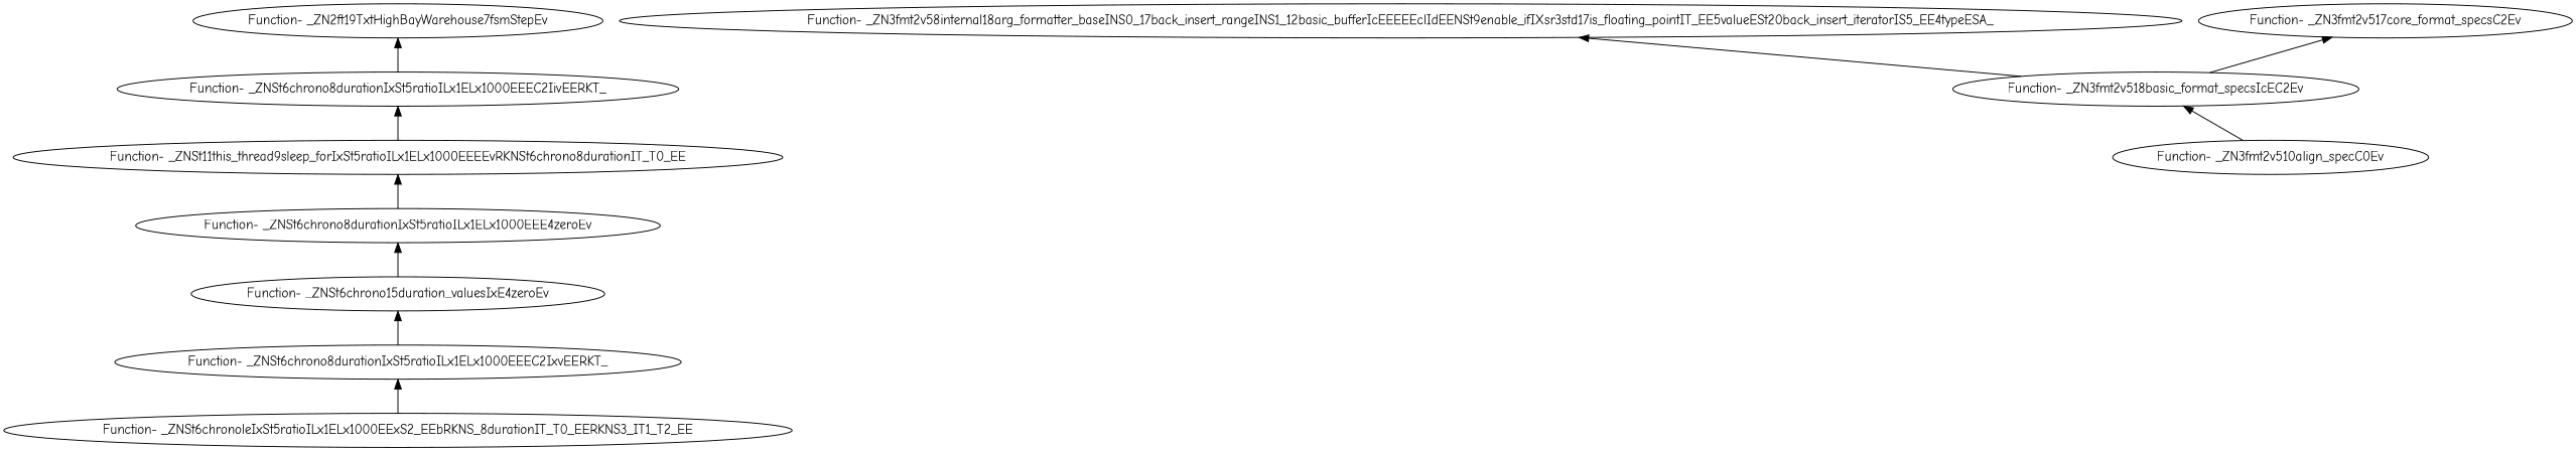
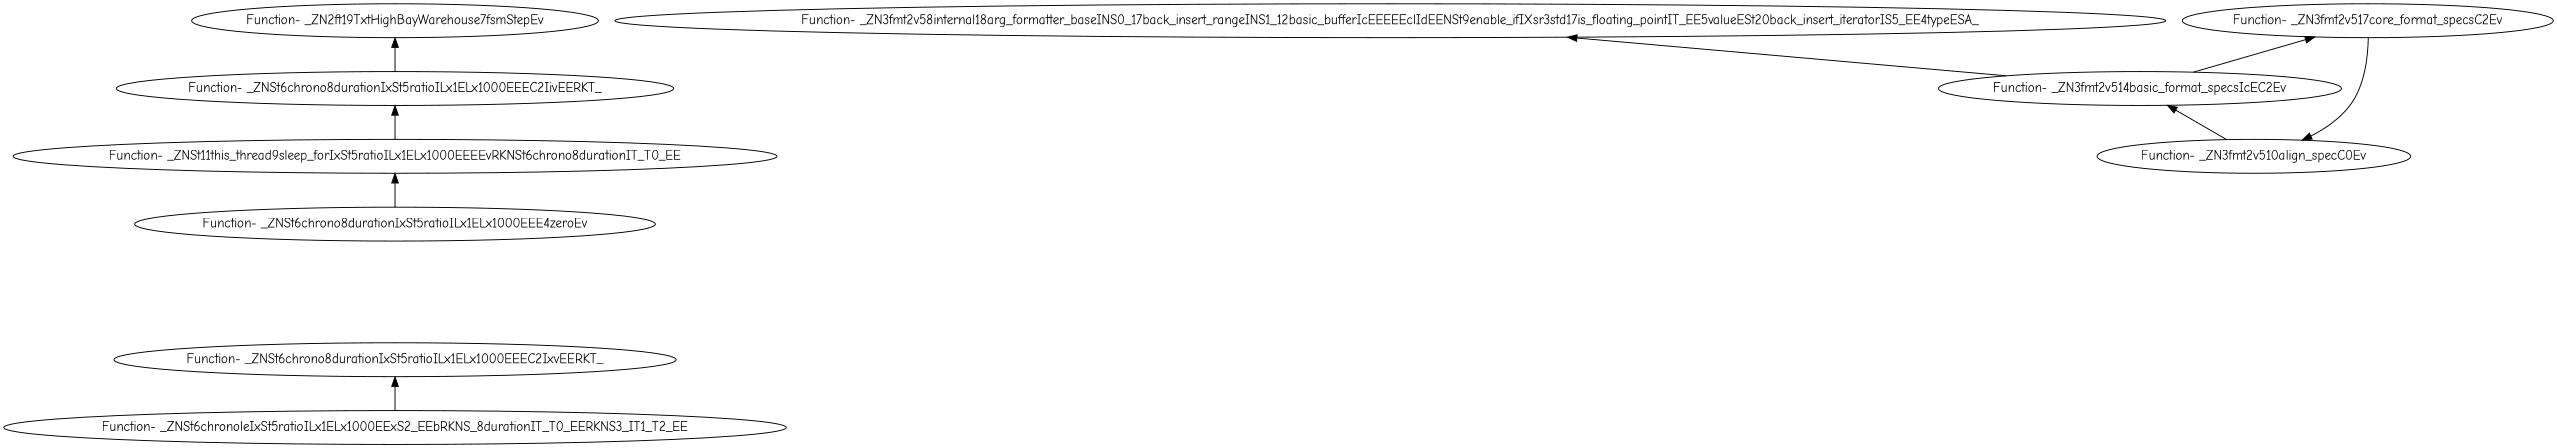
  digraph {
    fontname="Comic Neue"
    node [fontname="Comic Neue"]
    edge [dir=back fontname="Comic Neue"]
    "Function- _ZNSt6chrono8durationIxSt5ratioILx1ELx1000EEEC2IxvEERKT_"
    "Function- _ZNSt6chronoleIxSt5ratioILx1ELx1000EExS2_EEbRKNS_8durationIT_T0_EERKNS3_IT1_T2_EE"
-   "Function- _ZNSt6chrono15duration_valuesIxE4zeroEv"
    "Function- _ZNSt6chrono8durationIxSt5ratioILx1ELx1000EEE4zeroEv"
    "Function- _ZNSt11this_thread9sleep_forIxSt5ratioILx1ELx1000EEEEvRKNSt6chrono8durationIT_T0_EE"
    "Function- _ZNSt6chrono8durationIxSt5ratioILx1ELx1000EEEC2IivEERKT_"
    "Function- _ZN2ft19TxtHighBayWarehouse7fsmStepEv"
    "Function- _ZN3fmt2v517core_format_specsC2Ev"
-   "Function- _ZN3fmt2v518basic_format_specsIcEC2Ev"
+   "Function- _ZN3fmt2v518basic_format_specsIcEC2Ev" [label="Function- _ZN3fmt2v514basic_format_specsIcEC2Ev"]
    n10 [label="Function- _ZN3fmt2v510align_specC0Ev"]
    "Function- _ZN3fmt2v58internal18arg_formatter_baseINS0_17back_insert_rangeINS1_12basic_bufferIcEEEEEclIdEENSt9enable_ifIXsr3std17is_floating_pointIT_EE5valueESt20back_insert_iteratorIS5_EE4typeESA_"
    "Function- _ZNSt6chrono8durationIxSt5ratioILx1ELx1000EEEC2IxvEERKT_" -> "Function- _ZNSt6chronoleIxSt5ratioILx1ELx1000EExS2_EEbRKNS_8durationIT_T0_EERKNS3_IT1_T2_EE"
-   "Function- _ZNSt6chrono15duration_valuesIxE4zeroEv" -> "Function- _ZNSt6chrono8durationIxSt5ratioILx1ELx1000EEEC2IxvEERKT_"
-   "Function- _ZNSt6chrono8durationIxSt5ratioILx1ELx1000EEE4zeroEv" -> "Function- _ZNSt6chrono15duration_valuesIxE4zeroEv"
    "Function- _ZNSt11this_thread9sleep_forIxSt5ratioILx1ELx1000EEEEvRKNSt6chrono8durationIT_T0_EE" -> "Function- _ZNSt6chrono8durationIxSt5ratioILx1ELx1000EEE4zeroEv"
    "Function- _ZNSt6chrono8durationIxSt5ratioILx1ELx1000EEEC2IivEERKT_" -> "Function- _ZNSt11this_thread9sleep_forIxSt5ratioILx1ELx1000EEEEvRKNSt6chrono8durationIT_T0_EE"
    "Function- _ZN2ft19TxtHighBayWarehouse7fsmStepEv" -> "Function- _ZNSt6chrono8durationIxSt5ratioILx1ELx1000EEEC2IivEERKT_"
    "Function- _ZN3fmt2v517core_format_specsC2Ev" -> "Function- _ZN3fmt2v518basic_format_specsIcEC2Ev"
    "Function- _ZN3fmt2v518basic_format_specsIcEC2Ev" -> n10
+   n10 -> "Function- _ZN3fmt2v517core_format_specsC2Ev"
    "Function- _ZN3fmt2v58internal18arg_formatter_baseINS0_17back_insert_rangeINS1_12basic_bufferIcEEEEEclIdEENSt9enable_ifIXsr3std17is_floating_pointIT_EE5valueESt20back_insert_iteratorIS5_EE4typeESA_" -> "Function- _ZN3fmt2v518basic_format_specsIcEC2Ev"
  }
